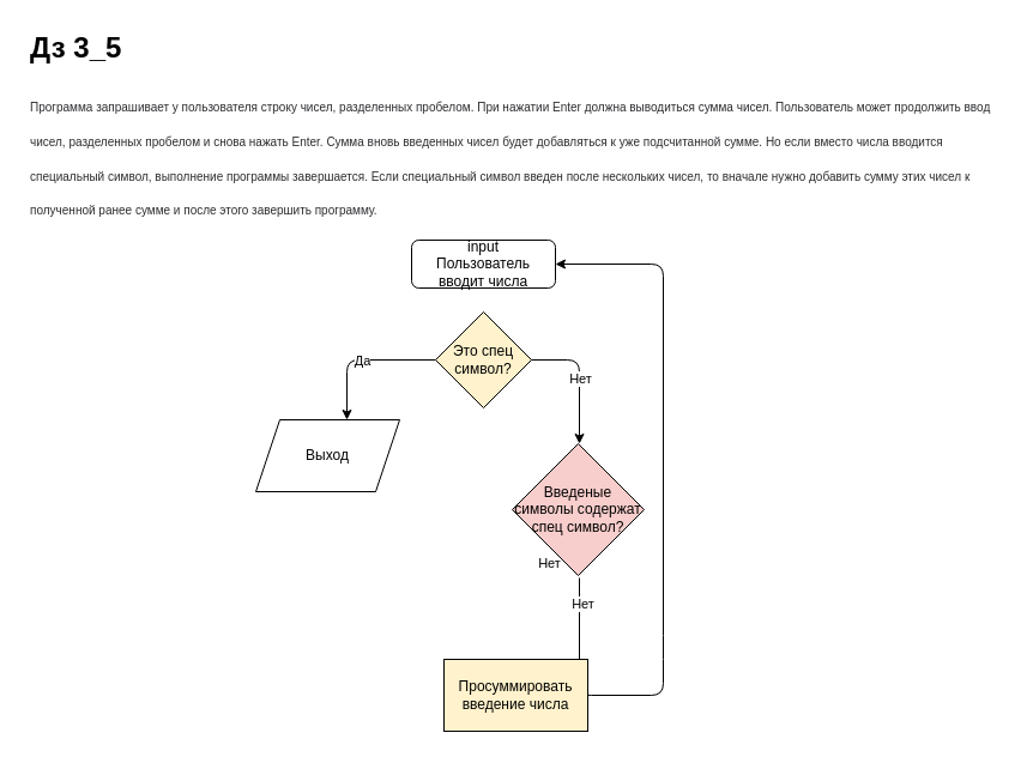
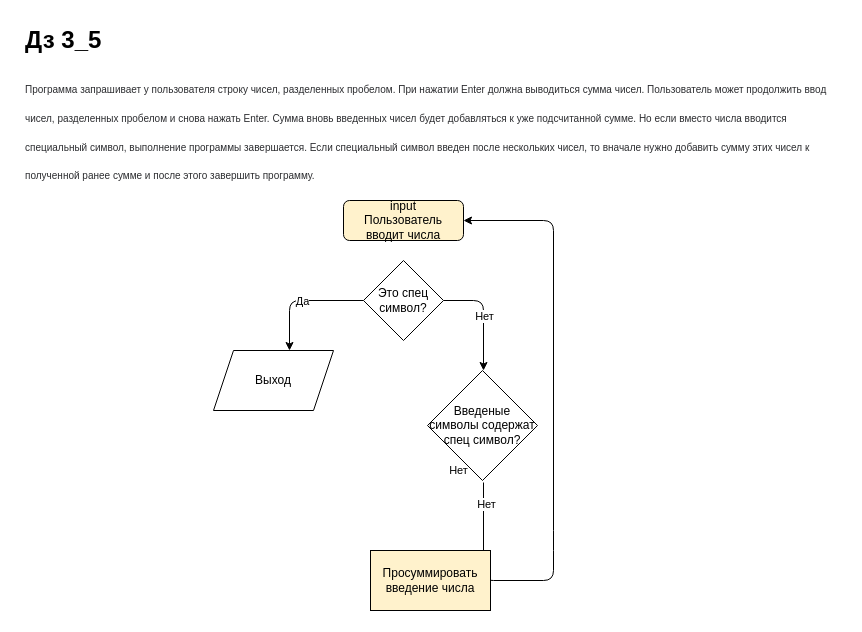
  <mxCell id="0" />
  <mxCell id="1" parent="0" />
- <mxCell id="2" value="input&lt;br&gt;Пользователь вводит числа" style="rounded=1;whiteSpace=wrap;html=1;fontSize=12;glass=0;strokeWidth=1;shadow=0;" parent="1" vertex="1"><mxGeometry x="343" y="200" width="120" height="40" as="geometry" /></mxCell>
+ <mxCell id="2" value="input&lt;br&gt;Пользователь вводит числа" style="rounded=1;whiteSpace=wrap;html=1;fontSize=12;glass=0;strokeWidth=1;shadow=0;fillColor=#fff2cc;" parent="1" vertex="1"><mxGeometry x="343" y="200" width="120" height="40" as="geometry" /></mxCell>
  <mxCell id="3" value="&lt;h1&gt;Дз 3_5&amp;nbsp;&lt;/h1&gt;&lt;h1&gt;&lt;span style=&quot;color: rgb(44 , 45 , 48) ; font-family: &amp;#34;arial&amp;#34; ; font-weight: 400 ; text-align: justify&quot;&gt;&lt;font style=&quot;font-size: 10px&quot;&gt;Программа запрашивает у пользователя строку чисел, разделенных пробелом. При нажатии Enter должна выводиться сумма чисел. Пользователь может продолжить ввод чисел, разделенных пробелом и снова нажать Enter. Сумма вновь введенных чисел будет добавляться к уже подсчитанной сумме. Но если вместо числа вводится специальный символ, выполнение программы завершается. Если специальный символ введен после нескольких чисел, то вначале нужно добавить сумму этих чисел к полученной ранее сумме и после этого завершить программу.&lt;/font&gt;&lt;/span&gt;&lt;/h1&gt;" style="text;html=1;strokeColor=none;fillColor=none;spacing=5;spacingTop=-20;whiteSpace=wrap;overflow=hidden;rounded=0;" vertex="1" parent="1"><mxGeometry x="20" y="20" width="820" height="170" as="geometry" /></mxCell>
  <mxCell id="4" value="" style="endArrow=classic;html=1;exitX=0;exitY=0.5;exitDx=0;exitDy=0;" edge="1" parent="1" source="10"><mxGeometry relative="1" as="geometry"><mxPoint x="397" y="331.02" as="sourcePoint" /><mxPoint x="289" y="350" as="targetPoint" /><Array as="points"><mxPoint x="289" y="300" /></Array></mxGeometry></mxCell>
  <mxCell id="5" value="Да" style="edgeLabel;resizable=0;html=1;align=center;verticalAlign=middle;" connectable="0" vertex="1" parent="4"><mxGeometry relative="1" as="geometry" /></mxCell>
  <mxCell id="6" value="" style="endArrow=classic;html=1;exitX=1;exitY=0.5;exitDx=0;exitDy=0;" edge="1" parent="1" source="10"><mxGeometry relative="1" as="geometry"><mxPoint x="463" y="310" as="sourcePoint" /><mxPoint x="483" y="370" as="targetPoint" /><Array as="points"><mxPoint x="483" y="300" /></Array></mxGeometry></mxCell>
  <mxCell id="7" value="Нет" style="edgeLabel;resizable=0;html=1;align=center;verticalAlign=middle;" connectable="0" vertex="1" parent="6"><mxGeometry relative="1" as="geometry" /></mxCell>
  <mxCell id="8" value="" style="endArrow=classic;html=1;entryX=1;entryY=0.5;entryDx=0;entryDy=0;" edge="1" parent="1" target="2"><mxGeometry relative="1" as="geometry"><mxPoint x="483" y="482" as="sourcePoint" /><mxPoint x="538.04" y="250" as="targetPoint" /><Array as="points"><mxPoint x="483" y="560" /><mxPoint x="483" y="580" /><mxPoint x="553" y="580" /><mxPoint x="553" y="540" /><mxPoint x="553" y="220" /></Array></mxGeometry></mxCell>
  <mxCell id="9" value="Нет" style="edgeLabel;resizable=0;html=1;align=center;verticalAlign=middle;" connectable="0" vertex="1" parent="8"><mxGeometry relative="1" as="geometry"><mxPoint x="-96.0" y="30.02" as="offset" /></mxGeometry></mxCell>
- <mxCell id="10" value="&lt;span&gt;Это спец символ?&lt;/span&gt;" style="rhombus;whiteSpace=wrap;html=1;fillColor=#fff2cc;" vertex="1" parent="1"><mxGeometry x="363" y="260" width="80" height="80" as="geometry" /></mxCell>
+ <mxCell id="10" value="&lt;span&gt;Это спец символ?&lt;/span&gt;" style="rhombus;whiteSpace=wrap;html=1;" vertex="1" parent="1"><mxGeometry x="363" y="260" width="80" height="80" as="geometry" /></mxCell>
  <mxCell id="11" value="&lt;span&gt;Выход&lt;/span&gt;" style="shape=parallelogram;perimeter=parallelogramPerimeter;whiteSpace=wrap;html=1;fixedSize=1;" vertex="1" parent="1"><mxGeometry x="213" y="350" width="120" height="60" as="geometry" /></mxCell>
- <mxCell id="12" value="Введеные символы содержат спец символ?" style="rhombus;whiteSpace=wrap;html=1;fillColor=#f8cecc;" vertex="1" parent="1"><mxGeometry x="427" y="370" width="110" height="110" as="geometry" /></mxCell>
+ <mxCell id="12" value="Введеные символы содержат спец символ?" style="rhombus;whiteSpace=wrap;html=1;" vertex="1" parent="1"><mxGeometry x="427" y="370" width="110" height="110" as="geometry" /></mxCell>
  <mxCell id="13" value="&lt;span&gt;Просуммировать введение числа&lt;/span&gt;" style="rounded=0;whiteSpace=wrap;html=1;fillColor=#fff2cc;" vertex="1" parent="1"><mxGeometry x="370" y="550" width="120" height="60" as="geometry" /></mxCell>
  <mxCell id="14" value="Нет" style="edgeLabel;resizable=0;html=1;align=center;verticalAlign=middle;" connectable="0" vertex="1" parent="1"><mxGeometry x="482" y="370" as="geometry"><mxPoint x="3" y="133" as="offset" /></mxGeometry></mxCell>
